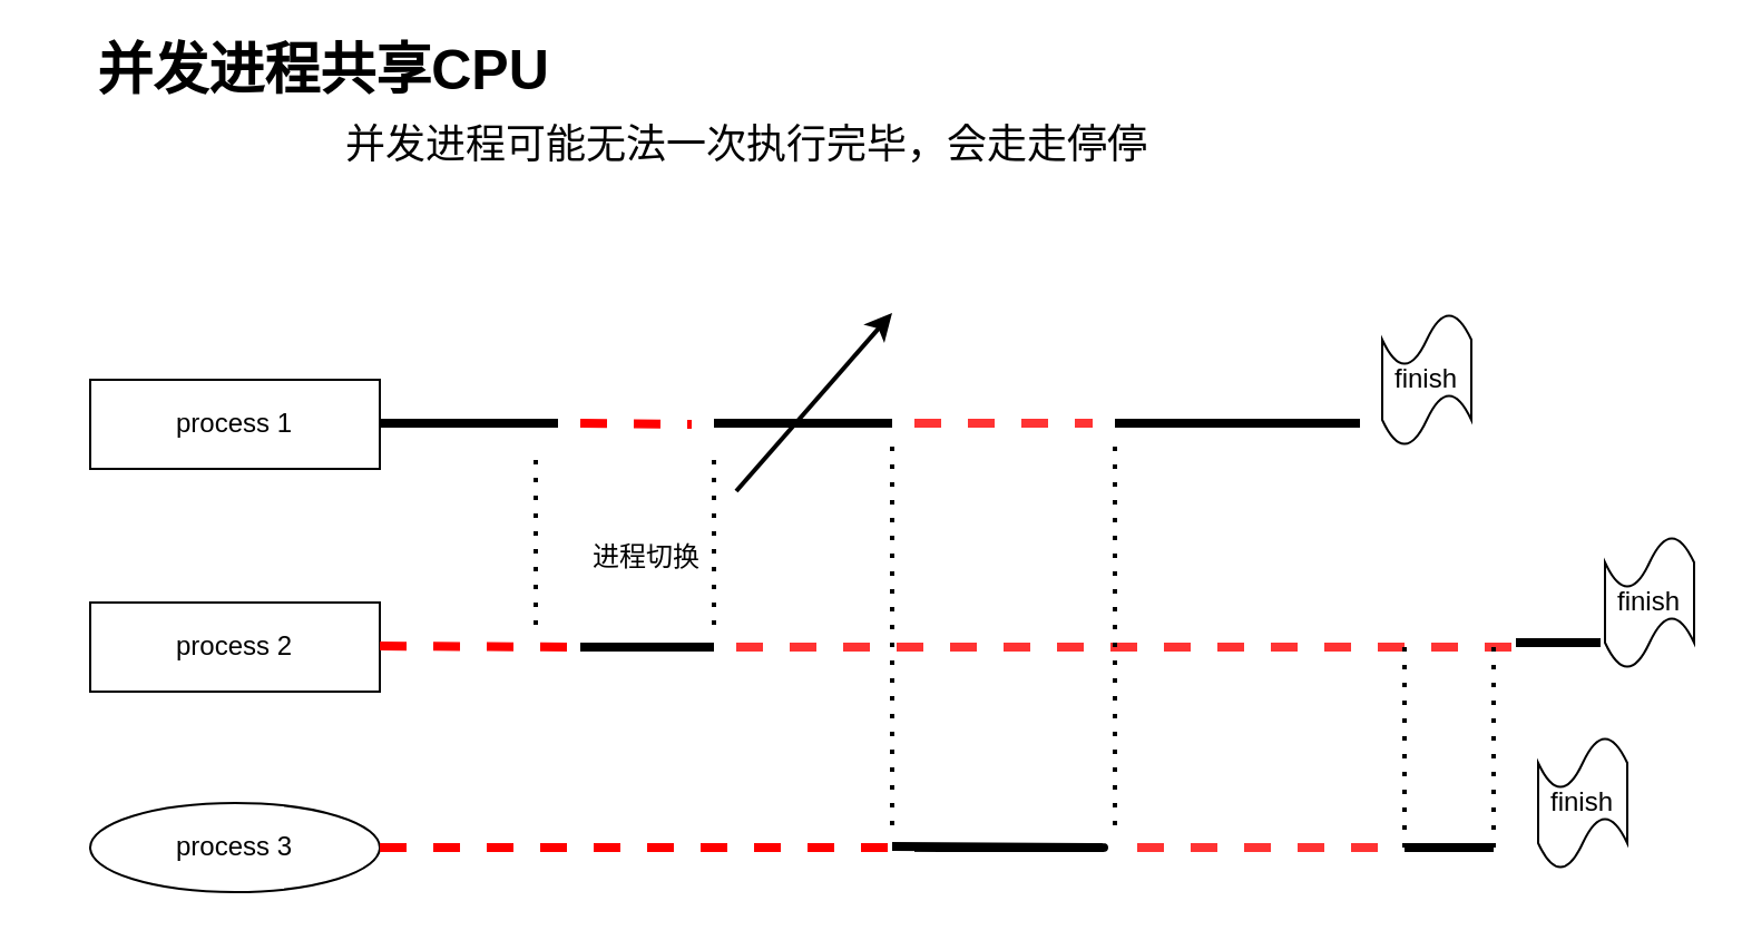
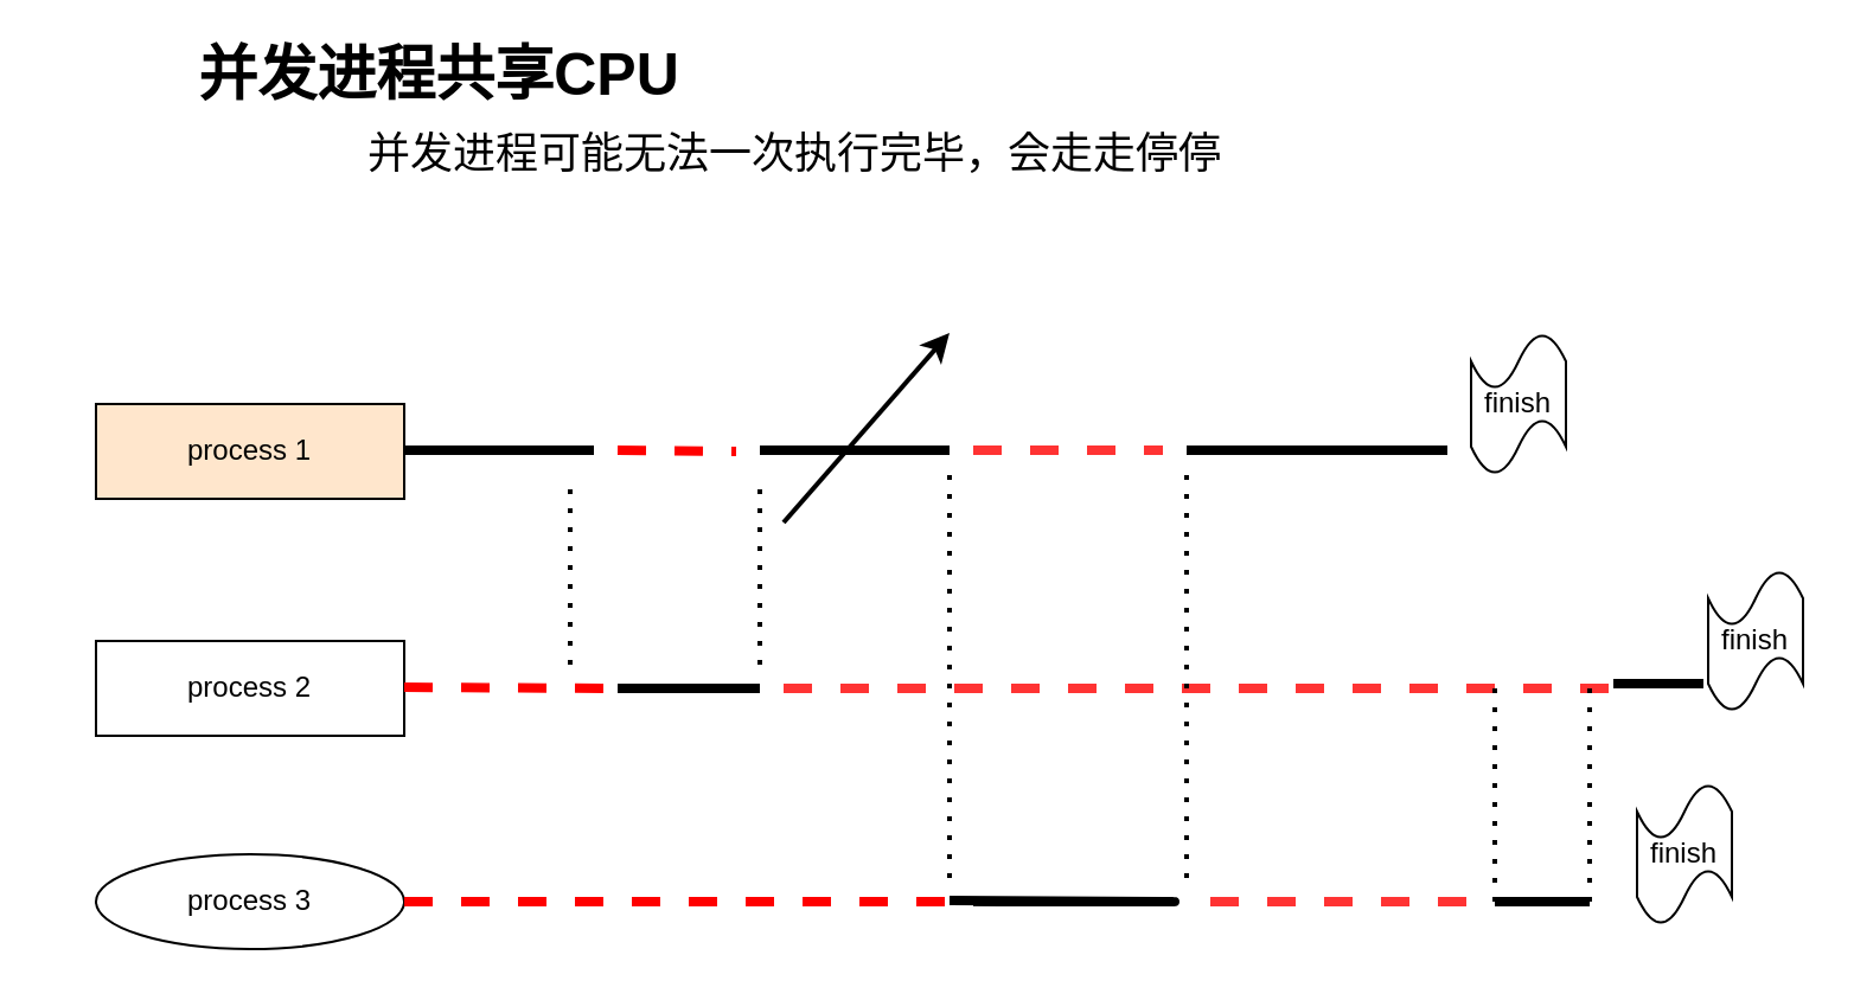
  <mxCell id="0" />
  <mxCell id="1" parent="0" />
- <mxCell id="2" value="&lt;font style=&quot;font-size: 25px&quot;&gt;&lt;b&gt;并发进程共享CPU&lt;/b&gt;&lt;/font&gt;" style="text;html=1;strokeColor=none;fillColor=none;align=center;verticalAlign=middle;whiteSpace=wrap;rounded=0;" vertex="1" parent="1"><mxGeometry x="20" y="20" width="250" height="20" as="geometry" /></mxCell>
+ <mxCell id="2" value="&lt;font style=&quot;font-size: 25px&quot;&gt;&lt;b&gt;并发进程共享CPU&lt;/b&gt;&lt;/font&gt;" style="text;html=1;strokeColor=none;fillColor=none;align=center;verticalAlign=middle;whiteSpace=wrap;rounded=0;" vertex="1" parent="1"><mxGeometry x="60" y="20" width="250" height="20" as="geometry" /></mxCell>
  <mxCell id="3" value="&lt;font style=&quot;font-size: 18px&quot;&gt;并发进程可能无法一次执行完毕，会走走停停&lt;/font&gt;" style="text;html=1;strokeColor=none;fillColor=none;align=center;verticalAlign=middle;whiteSpace=wrap;rounded=0;" vertex="1" parent="1"><mxGeometry x="130" y="60" width="410" height="10" as="geometry" /></mxCell>
- <mxCell id="4" value="process 1" style="rounded=0;whiteSpace=wrap;html=1;" vertex="1" parent="1"><mxGeometry x="40" y="170" width="130" height="40" as="geometry" /></mxCell>
+ <mxCell id="4" value="process 1" style="rounded=0;whiteSpace=wrap;html=1;fillColor=#ffe6cc;" vertex="1" parent="1"><mxGeometry x="40" y="170" width="130" height="40" as="geometry" /></mxCell>
  <mxCell id="5" value="" style="endArrow=none;html=1;strokeWidth=4;" edge="1" parent="1"><mxGeometry width="50" height="50" relative="1" as="geometry"><mxPoint x="170" y="189.5" as="sourcePoint" /><mxPoint x="250" y="189.5" as="targetPoint" /></mxGeometry></mxCell>
  <mxCell id="6" value="" style="endArrow=none;html=1;strokeWidth=4;dashed=1;strokeColor=#FF0000;" edge="1" parent="1"><mxGeometry width="50" height="50" relative="1" as="geometry"><mxPoint x="260" y="189.5" as="sourcePoint" /><mxPoint x="310" y="190" as="targetPoint" /></mxGeometry></mxCell>
  <mxCell id="7" value="" style="endArrow=none;html=1;strokeWidth=4;" edge="1" parent="1"><mxGeometry width="50" height="50" relative="1" as="geometry"><mxPoint x="320" y="189.5" as="sourcePoint" /><mxPoint x="400" y="189.5" as="targetPoint" /></mxGeometry></mxCell>
  <mxCell id="8" value="" style="endArrow=none;html=1;strokeWidth=4;dashed=1;strokeColor=#FF3333;" edge="1" parent="1"><mxGeometry width="50" height="50" relative="1" as="geometry"><mxPoint x="410" y="189.5" as="sourcePoint" /><mxPoint x="490" y="189.5" as="targetPoint" /></mxGeometry></mxCell>
  <mxCell id="9" value="" style="endArrow=none;html=1;strokeWidth=4;" edge="1" parent="1"><mxGeometry width="50" height="50" relative="1" as="geometry"><mxPoint x="500" y="189.5" as="sourcePoint" /><mxPoint x="610" y="189.5" as="targetPoint" /><Array as="points" /></mxGeometry></mxCell>
  <mxCell id="10" value="finish&lt;br&gt;" style="shape=tape;whiteSpace=wrap;html=1;" vertex="1" parent="1"><mxGeometry x="620" y="140" width="40" height="60" as="geometry" /></mxCell>
  <mxCell id="11" value="process 2" style="rounded=0;whiteSpace=wrap;html=1;" vertex="1" parent="1"><mxGeometry x="40" y="270" width="130" height="40" as="geometry" /></mxCell>
  <mxCell id="12" value="" style="endArrow=none;html=1;strokeWidth=4;" edge="1" parent="1"><mxGeometry width="50" height="50" relative="1" as="geometry"><mxPoint x="260" y="290" as="sourcePoint" /><mxPoint x="320" y="290" as="targetPoint" /><Array as="points" /></mxGeometry></mxCell>
  <mxCell id="13" value="" style="endArrow=none;html=1;strokeWidth=4;dashed=1;strokeColor=#FF0000;" edge="1" parent="1"><mxGeometry width="50" height="50" relative="1" as="geometry"><mxPoint x="170" y="289.5" as="sourcePoint" /><mxPoint x="260" y="290" as="targetPoint" /></mxGeometry></mxCell>
  <mxCell id="14" value="" style="endArrow=none;html=1;strokeWidth=4;dashed=1;strokeColor=#FF3333;" edge="1" parent="1"><mxGeometry width="50" height="50" relative="1" as="geometry"><mxPoint x="330" y="290" as="sourcePoint" /><mxPoint x="680" y="290" as="targetPoint" /></mxGeometry></mxCell>
  <mxCell id="15" value="" style="endArrow=none;html=1;strokeWidth=4;entryX=-0.05;entryY=0.8;entryDx=0;entryDy=0;entryPerimeter=0;" edge="1" parent="1" target="16"><mxGeometry width="50" height="50" relative="1" as="geometry"><mxPoint x="680" y="288" as="sourcePoint" /><mxPoint x="610" y="289.5" as="targetPoint" /><Array as="points" /></mxGeometry></mxCell>
  <mxCell id="16" value="finish&lt;br&gt;" style="shape=tape;whiteSpace=wrap;html=1;" vertex="1" parent="1"><mxGeometry x="720" y="240" width="40" height="60" as="geometry" /></mxCell>
  <mxCell id="17" value="process 3" style="ellipse;whiteSpace=wrap;html=1;" vertex="1" parent="1"><mxGeometry x="40" y="360" width="130" height="40" as="geometry" /></mxCell>
  <mxCell id="18" value="" style="endArrow=none;html=1;strokeWidth=4;dashed=1;strokeColor=#FF0000;exitX=1;exitY=0.5;exitDx=0;exitDy=0;" edge="1" parent="1" source="17"><mxGeometry width="50" height="50" relative="1" as="geometry"><mxPoint x="260" y="379.5" as="sourcePoint" /><mxPoint x="400" y="380" as="targetPoint" /></mxGeometry></mxCell>
  <mxCell id="19" value="" style="endArrow=none;html=1;strokeWidth=4;" edge="1" parent="1"><mxGeometry width="50" height="50" relative="1" as="geometry"><mxPoint x="410" y="380" as="sourcePoint" /><mxPoint x="400" y="379.5" as="targetPoint" /><Array as="points"><mxPoint x="500" y="380" /></Array></mxGeometry></mxCell>
  <mxCell id="20" value="" style="endArrow=none;html=1;strokeWidth=4;dashed=1;strokeColor=#FF3333;" edge="1" parent="1"><mxGeometry width="50" height="50" relative="1" as="geometry"><mxPoint x="510" y="380" as="sourcePoint" /><mxPoint x="630" y="380" as="targetPoint" /></mxGeometry></mxCell>
  <mxCell id="21" value="" style="endArrow=none;html=1;strokeWidth=4;" edge="1" parent="1"><mxGeometry width="50" height="50" relative="1" as="geometry"><mxPoint x="630" y="380" as="sourcePoint" /><mxPoint x="670" y="380" as="targetPoint" /><Array as="points" /></mxGeometry></mxCell>
  <mxCell id="22" value="finish&lt;br&gt;" style="shape=tape;whiteSpace=wrap;html=1;" vertex="1" parent="1"><mxGeometry x="690" y="330" width="40" height="60" as="geometry" /></mxCell>
  <mxCell id="23" value="" style="endArrow=none;dashed=1;html=1;dashPattern=1 3;strokeWidth=2;" edge="1" parent="1"><mxGeometry width="50" height="50" relative="1" as="geometry"><mxPoint x="240" y="280" as="sourcePoint" /><mxPoint x="240" y="200" as="targetPoint" /></mxGeometry></mxCell>
  <mxCell id="24" value="" style="endArrow=none;dashed=1;html=1;dashPattern=1 3;strokeWidth=2;" edge="1" parent="1"><mxGeometry width="50" height="50" relative="1" as="geometry"><mxPoint x="320" y="280" as="sourcePoint" /><mxPoint x="320" y="200" as="targetPoint" /></mxGeometry></mxCell>
  <mxCell id="25" value="" style="endArrow=none;dashed=1;html=1;dashPattern=1 3;strokeWidth=2;" edge="1" parent="1"><mxGeometry width="50" height="50" relative="1" as="geometry"><mxPoint x="400" y="370" as="sourcePoint" /><mxPoint x="400" y="200" as="targetPoint" /></mxGeometry></mxCell>
  <mxCell id="26" value="" style="endArrow=none;dashed=1;html=1;dashPattern=1 3;strokeWidth=2;" edge="1" parent="1"><mxGeometry width="50" height="50" relative="1" as="geometry"><mxPoint x="500" y="370" as="sourcePoint" /><mxPoint x="500" y="200" as="targetPoint" /></mxGeometry></mxCell>
  <mxCell id="27" value="" style="endArrow=none;dashed=1;html=1;dashPattern=1 3;strokeWidth=2;" edge="1" parent="1"><mxGeometry width="50" height="50" relative="1" as="geometry"><mxPoint x="630" y="380" as="sourcePoint" /><mxPoint x="630" y="290" as="targetPoint" /></mxGeometry></mxCell>
  <mxCell id="28" value="" style="endArrow=none;dashed=1;html=1;dashPattern=1 3;strokeWidth=2;" edge="1" parent="1"><mxGeometry width="50" height="50" relative="1" as="geometry"><mxPoint x="670" y="380" as="sourcePoint" /><mxPoint x="670" y="290" as="targetPoint" /></mxGeometry></mxCell>
  <mxCell id="29" value="" style="endArrow=classic;html=1;strokeWidth=2;" edge="1" parent="1"><mxGeometry width="50" height="50" relative="1" as="geometry"><mxPoint x="330" y="220" as="sourcePoint" /><mxPoint x="400" y="140" as="targetPoint" /></mxGeometry></mxCell>
- <mxCell id="30" value="进程切换" style="text;html=1;strokeColor=none;fillColor=none;align=center;verticalAlign=middle;whiteSpace=wrap;rounded=0;" vertex="1" parent="1"><mxGeometry x="260" y="240" width="60" height="20" as="geometry" /></mxCell>
